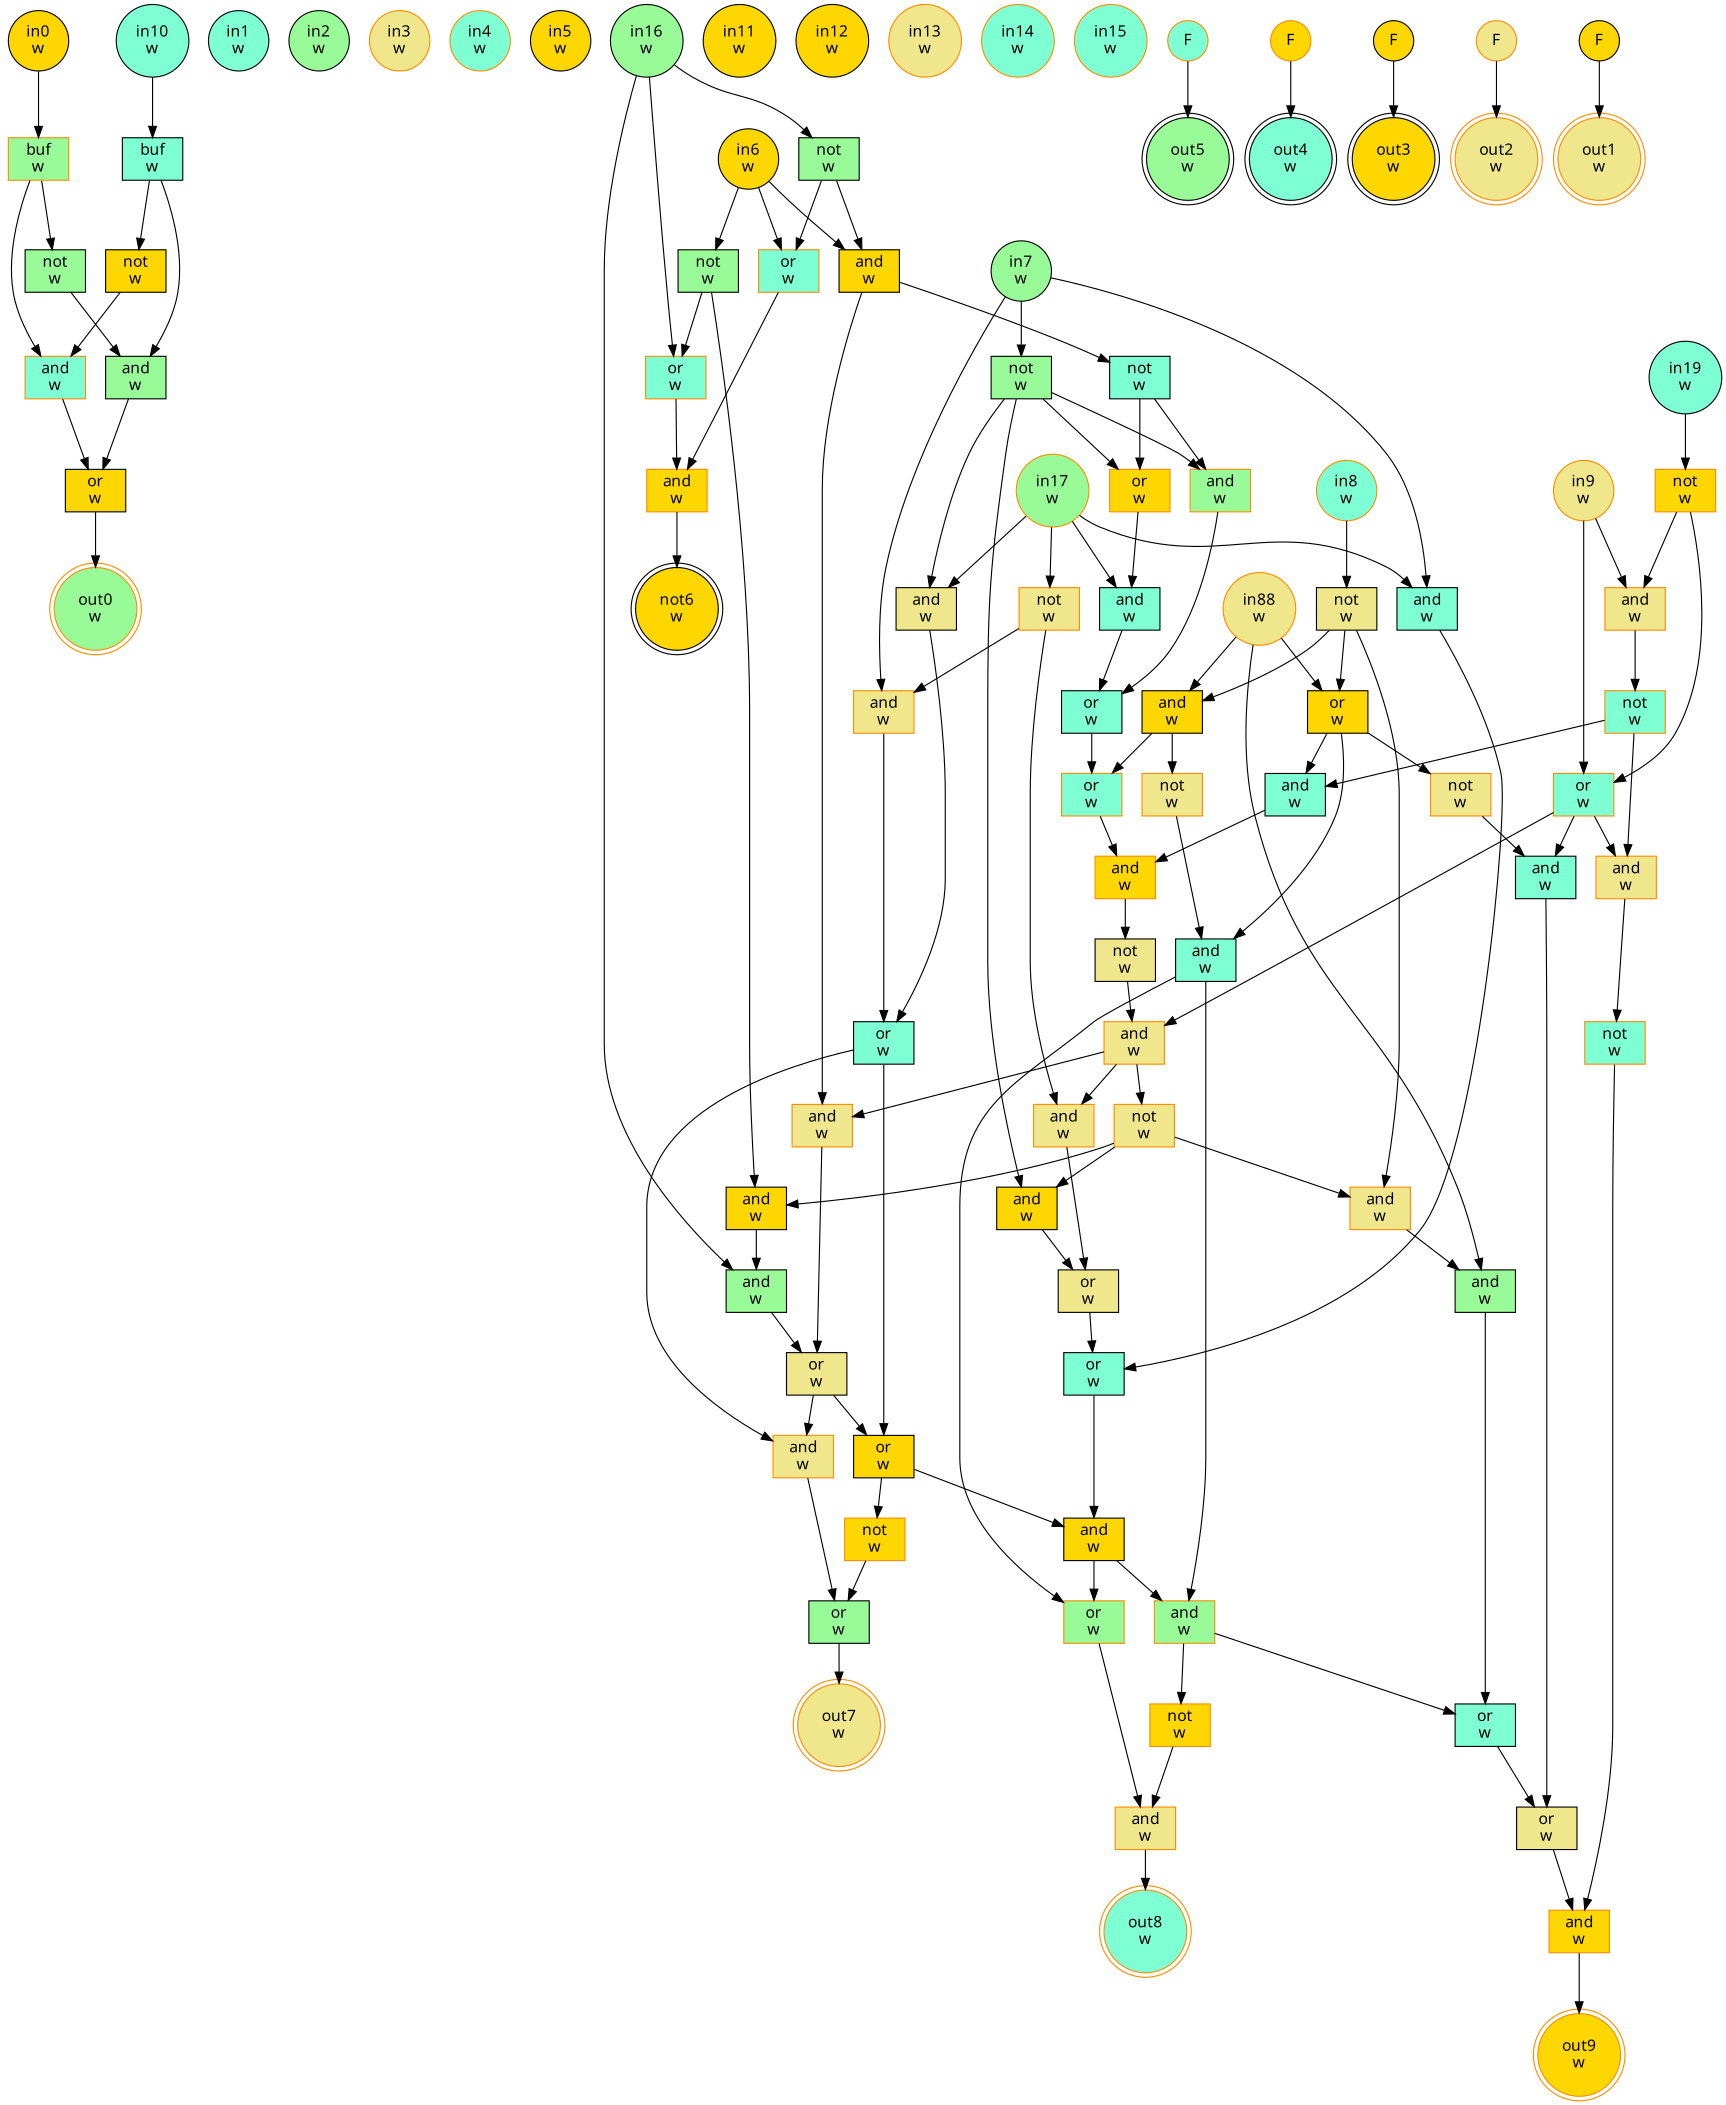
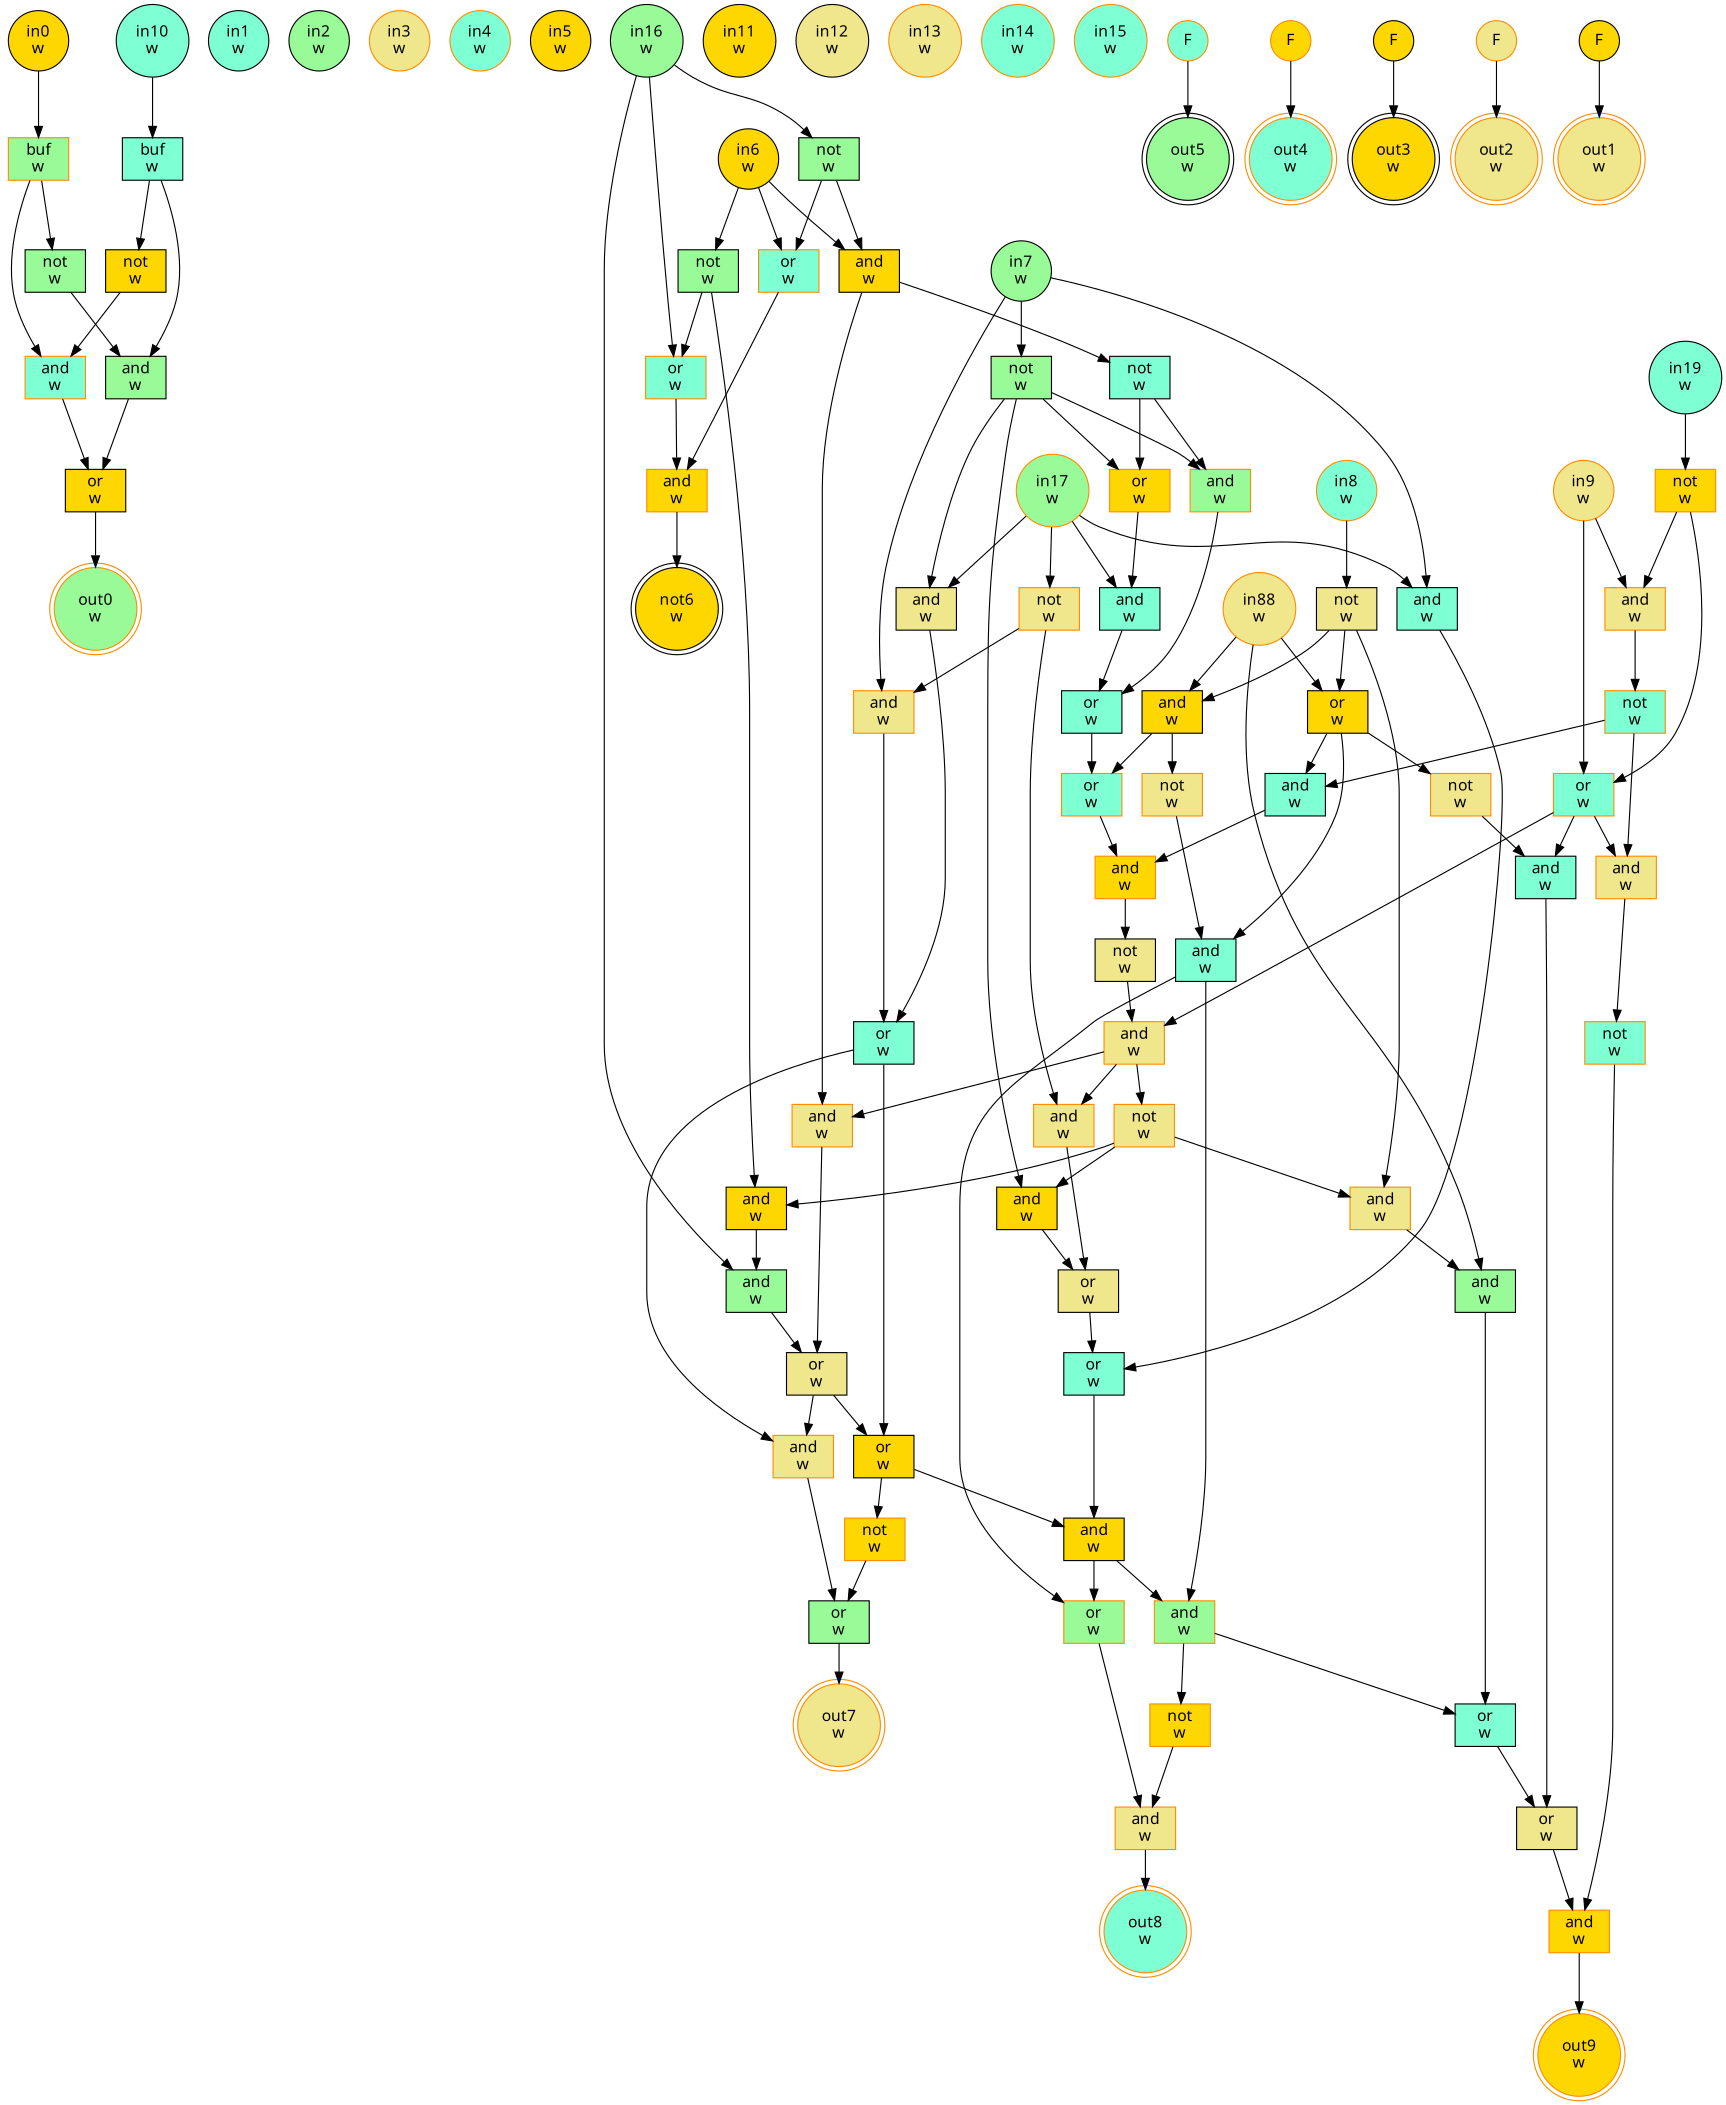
  digraph {
    node [color=black fillcolor=aquamarine fontname=geneva shape=rect style=filled]
    edge [fontcolor=forestgreen fontname=Geneva]
    n1 [fillcolor=gold label="in0\nw" shape=circle]
    n2 [color=darkorange fillcolor=palegreen label="buf\nw"]
    n3 [color=darkorange label="and\nw"]
    n4 [fillcolor=palegreen label="not\nw"]
    n5 [label="in1\nw" shape=circle]
    n6 [fillcolor=palegreen label="in2\nw" shape=circle]
    n7 [color=darkorange fillcolor=khaki label="in3\nw" shape=circle]
    n8 [color=darkorange label="in4\nw" shape=circle]
    n9 [fillcolor=gold label="in5\nw" shape=circle]
    n10 [fillcolor=gold label="in6\nw" shape=circle]
    n11 [color=darkorange label="or\nw"]
    n12 [fillcolor=gold label="and\nw"]
    n13 [fillcolor=palegreen label="not\nw"]
    n14 [color=darkorange fillcolor=gold label="and\nw"]
    n15 [label="not\nw"]
    n16 [color=darkorange fillcolor=khaki label="and\nw"]
    n17 [color=darkorange label="or\nw"]
    n18 [fillcolor=gold label="and\nw"]
    n19 [fillcolor=palegreen label="in7\nw" shape=circle]
    n20 [color=darkorange fillcolor=khaki label="and\nw"]
    n21 [label="and\nw"]
    n22 [fillcolor=palegreen label="not\nw"]
    n23 [label="or\nw"]
    n24 [label="or\nw"]
    n25 [fillcolor=khaki label="and\nw"]
    n26 [color=darkorange fillcolor=gold label="or\nw"]
    n27 [color=darkorange fillcolor=palegreen label="and\nw"]
    n28 [fillcolor=gold label="and\nw"]
    n29 [color=darkorange label="in8\nw" shape=circle]
    n30 [fillcolor=khaki label="not\nw"]
    n31 [fillcolor=gold label="or\nw"]
    n32 [fillcolor=gold label="and\nw"]
    n33 [color=darkorange fillcolor=khaki label="and\nw"]
    n34 [color=darkorange fillcolor=khaki label="in9\nw" shape=circle]
    n35 [color=darkorange fillcolor=khaki label="and\nw"]
    n36 [color=darkorange label="or\nw"]
    n37 [color=darkorange label="not\nw"]
    n38 [color=darkorange fillcolor=khaki label="and\nw"]
    n39 [label="and\nw"]
    n40 [color=darkorange fillcolor=khaki label="and\nw"]
    n41 [label="in10\nw" shape=circle]
    n42 [label="buf\nw"]
    n43 [fillcolor=gold label="not\nw"]
    n44 [fillcolor=palegreen label="and\nw"]
    n45 [fillcolor=gold label="in11\nw" shape=circle]
-   n46 [fillcolor=gold label="in12\nw" shape=circle]
+   n46 [fillcolor=khaki label="in12\nw" shape=circle]
    n47 [color=darkorange fillcolor=khaki label="in13\nw" shape=circle]
    n48 [color=darkorange label="in14\nw" shape=circle]
    n49 [color=darkorange label="in15\nw" shape=circle]
    n50 [fillcolor=palegreen label="in16\nw" shape=circle]
    n51 [fillcolor=palegreen label="not\nw"]
    n52 [fillcolor=palegreen label="and\nw"]
    n53 [fillcolor=khaki label="or\nw"]
    n54 [color=darkorange fillcolor=palegreen label="in17\nw" shape=circle]
    n55 [color=darkorange fillcolor=khaki label="not\nw"]
    n56 [label="and\nw"]
    n57 [color=darkorange fillcolor=khaki label="and\nw"]
    n58 [label="or\nw"]
    n59 [color=darkorange fillcolor=khaki label="in88\nw" shape=circle]
    n60 [fillcolor=palegreen label="and\nw"]
    n61 [label="and\nw"]
    n62 [color=darkorange fillcolor=khaki label="not\nw"]
    n63 [label="and\nw"]
    n64 [color=darkorange fillcolor=khaki label="not\nw"]
    n65 [color=darkorange label="or\nw"]
    n66 [label="or\nw"]
    n67 [label="in19\nw" shape=circle]
    n68 [color=darkorange fillcolor=gold label="not\nw"]
    n69 [color=darkorange label=F shape=circle]
    n70 [fillcolor=palegreen label="out5\nw" shape=doublecircle]
    n71 [color=darkorange fillcolor=gold label=F shape=circle]
-   n72 [label="out4\nw" shape=doublecircle]
+   n72 [color=darkorange label="out4\nw" shape=doublecircle]
    n73 [fillcolor=gold label=F shape=circle]
    n74 [fillcolor=gold label="out3\nw" shape=doublecircle]
    n75 [color=darkorange fillcolor=khaki label=F shape=circle]
    n76 [color=darkorange fillcolor=khaki label="out2\nw" shape=doublecircle]
    n77 [fillcolor=gold label=F shape=circle]
    n78 [color=darkorange fillcolor=khaki label="out1\nw" shape=doublecircle]
    n79 [fillcolor=khaki label="or\nw"]
    n80 [fillcolor=gold label="or\nw"]
    n81 [color=darkorange label="not\nw"]
    n82 [color=darkorange fillcolor=gold label="and\nw"]
    n83 [fillcolor=khaki label="or\nw"]
    n84 [color=darkorange fillcolor=khaki label="not\nw"]
    n85 [color=darkorange fillcolor=gold label="and\nw"]
    n86 [color=darkorange fillcolor=gold label="out9\nw" shape=doublecircle]
    n87 [color=darkorange fillcolor=palegreen label="or\nw"]
    n88 [color=darkorange fillcolor=palegreen label="and\nw"]
    n89 [fillcolor=khaki label="not\nw"]
    n90 [color=darkorange fillcolor=khaki label="and\nw"]
    n91 [color=darkorange fillcolor=gold label="not\nw"]
    n92 [color=darkorange fillcolor=khaki label="and\nw"]
    n93 [fillcolor=gold label="or\nw"]
    n94 [fillcolor=gold label="and\nw"]
    n95 [fillcolor=palegreen label="or\nw"]
    n96 [color=darkorange fillcolor=gold label="not\nw"]
    n97 [fillcolor=gold label="not6\nw" shape=doublecircle]
    n98 [color=darkorange fillcolor=khaki label="out7\nw" shape=doublecircle]
    n99 [color=darkorange label="out8\nw" shape=doublecircle]
    n100 [color=darkorange fillcolor=palegreen label="out0\nw" shape=doublecircle]
    n1 -> n2
    n2 -> n3
    n2 -> n4
    n3 -> n80
    n4 -> n44
    n10 -> n11
    n10 -> n12
    n10 -> n13
    n11 -> n14
    n12 -> n15
    n12 -> n16
    n13 -> n17
    n13 -> n18
    n14 -> n97
    n15 -> n26
    n15 -> n27
    n16 -> n53
    n17 -> n14
    n18 -> n52
    n19 -> n20
    n19 -> n21
    n19 -> n22
    n20 -> n23
    n21 -> n24
    n22 -> n25
    n22 -> n26
    n22 -> n27
    n22 -> n28
    n23 -> n92
    n23 -> n93
    n24 -> n94
    n25 -> n23
    n26 -> n56
    n27 -> n58
    n28 -> n79
    n29 -> n30
    n30 -> n31
    n30 -> n32
    n30 -> n33
    n31 -> n61
    n31 -> n62
    n31 -> n63
    n32 -> n64
    n32 -> n65
    n33 -> n60
    n34 -> n35
    n34 -> n36
    n35 -> n37
    n36 -> n38
    n36 -> n39
    n36 -> n40
    n37 -> n38
    n37 -> n61
    n38 -> n81
    n39 -> n83
    n40 -> n16
    n40 -> n57
    n40 -> n84
    n41 -> n42
    n42 -> n43
    n42 -> n44
    n43 -> n3
    n44 -> n80
    n50 -> n17
    n50 -> n51
    n50 -> n52
    n51 -> n11
    n51 -> n12
    n52 -> n53
    n53 -> n92
    n53 -> n93
    n54 -> n21
    n54 -> n25
    n54 -> n55
    n54 -> n56
    n55 -> n20
    n55 -> n57
    n56 -> n58
    n57 -> n79
    n58 -> n65
    n59 -> n31
    n59 -> n32
    n59 -> n60
    n60 -> n66
    n61 -> n82
    n62 -> n39
    n63 -> n87
    n63 -> n88
    n64 -> n63
    n65 -> n82
    n66 -> n83
    n67 -> n68
    n68 -> n35
    n68 -> n36
    n69 -> n70
    n71 -> n72
    n73 -> n74
    n75 -> n76
    n77 -> n78
    n79 -> n24
    n80 -> n100
    n81 -> n85
    n82 -> n89
    n83 -> n85
    n84 -> n18
    n84 -> n28
    n84 -> n33
    n85 -> n86
    n87 -> n90
    n88 -> n66
    n88 -> n91
    n89 -> n40
    n90 -> n99
    n91 -> n90
    n92 -> n95
    n93 -> n94
    n93 -> n96
    n94 -> n87
    n94 -> n88
    n95 -> n98
    n96 -> n95
  }
